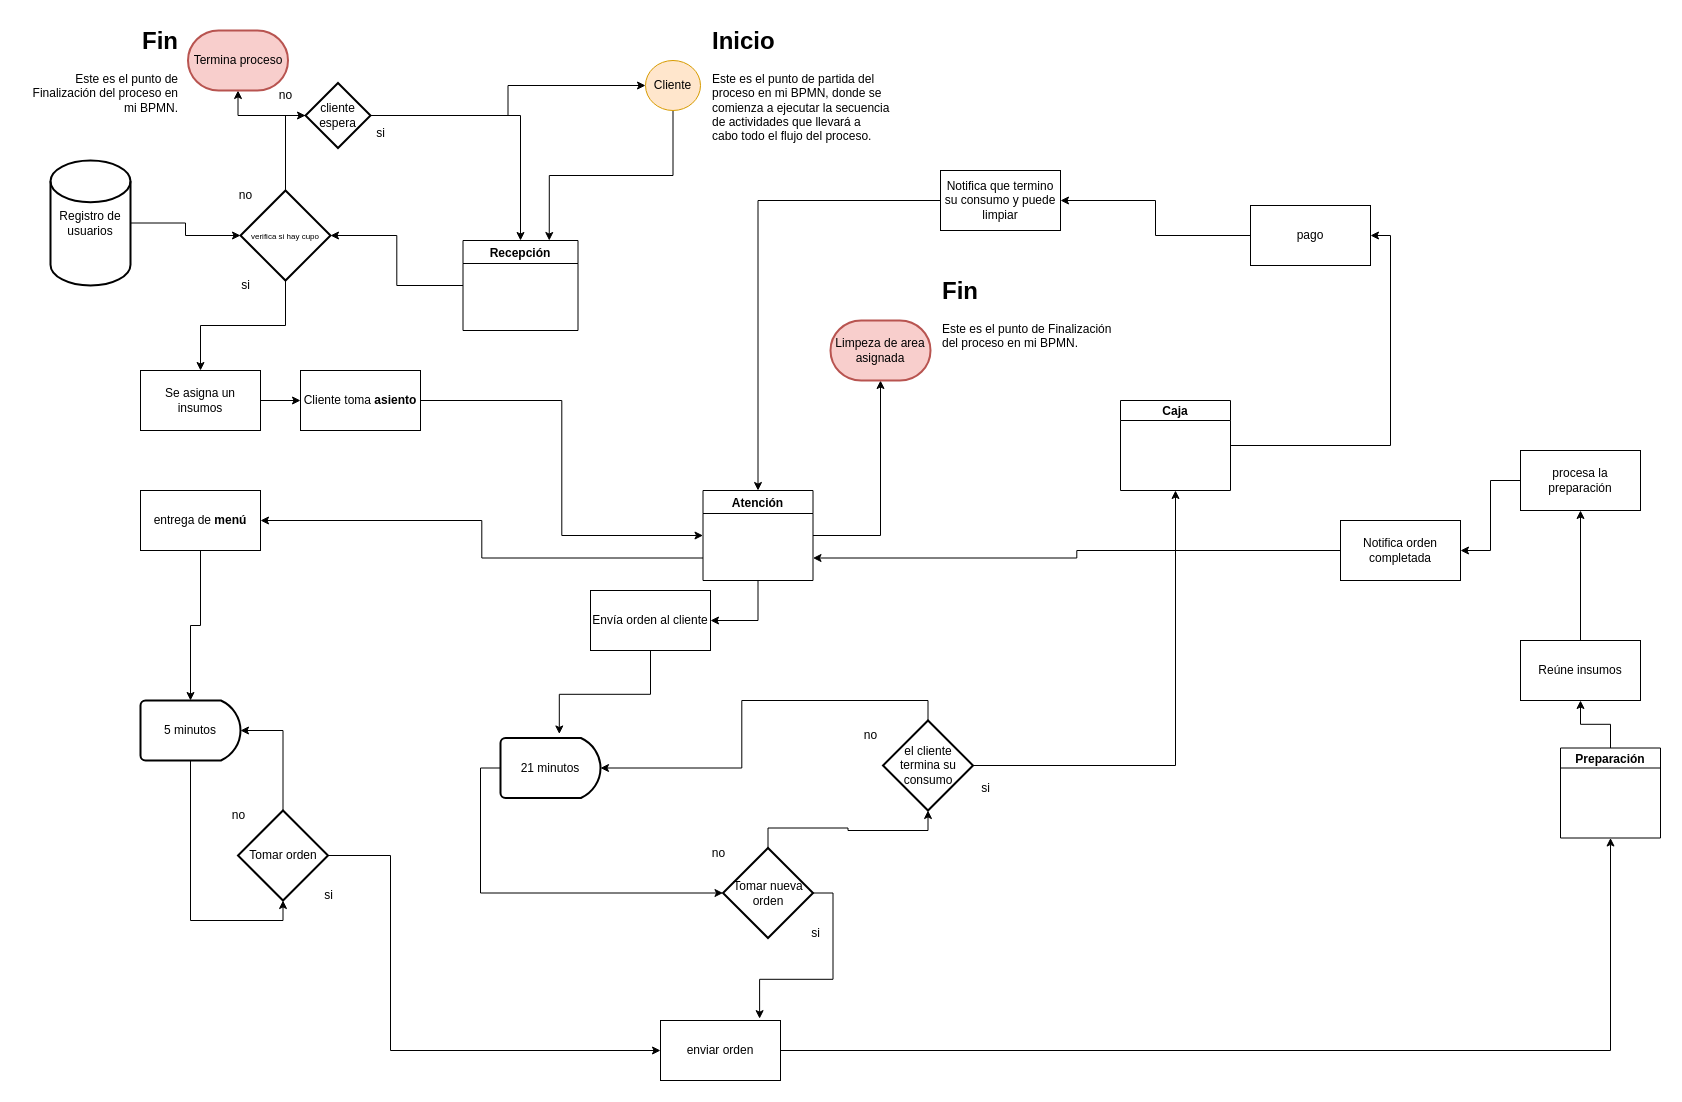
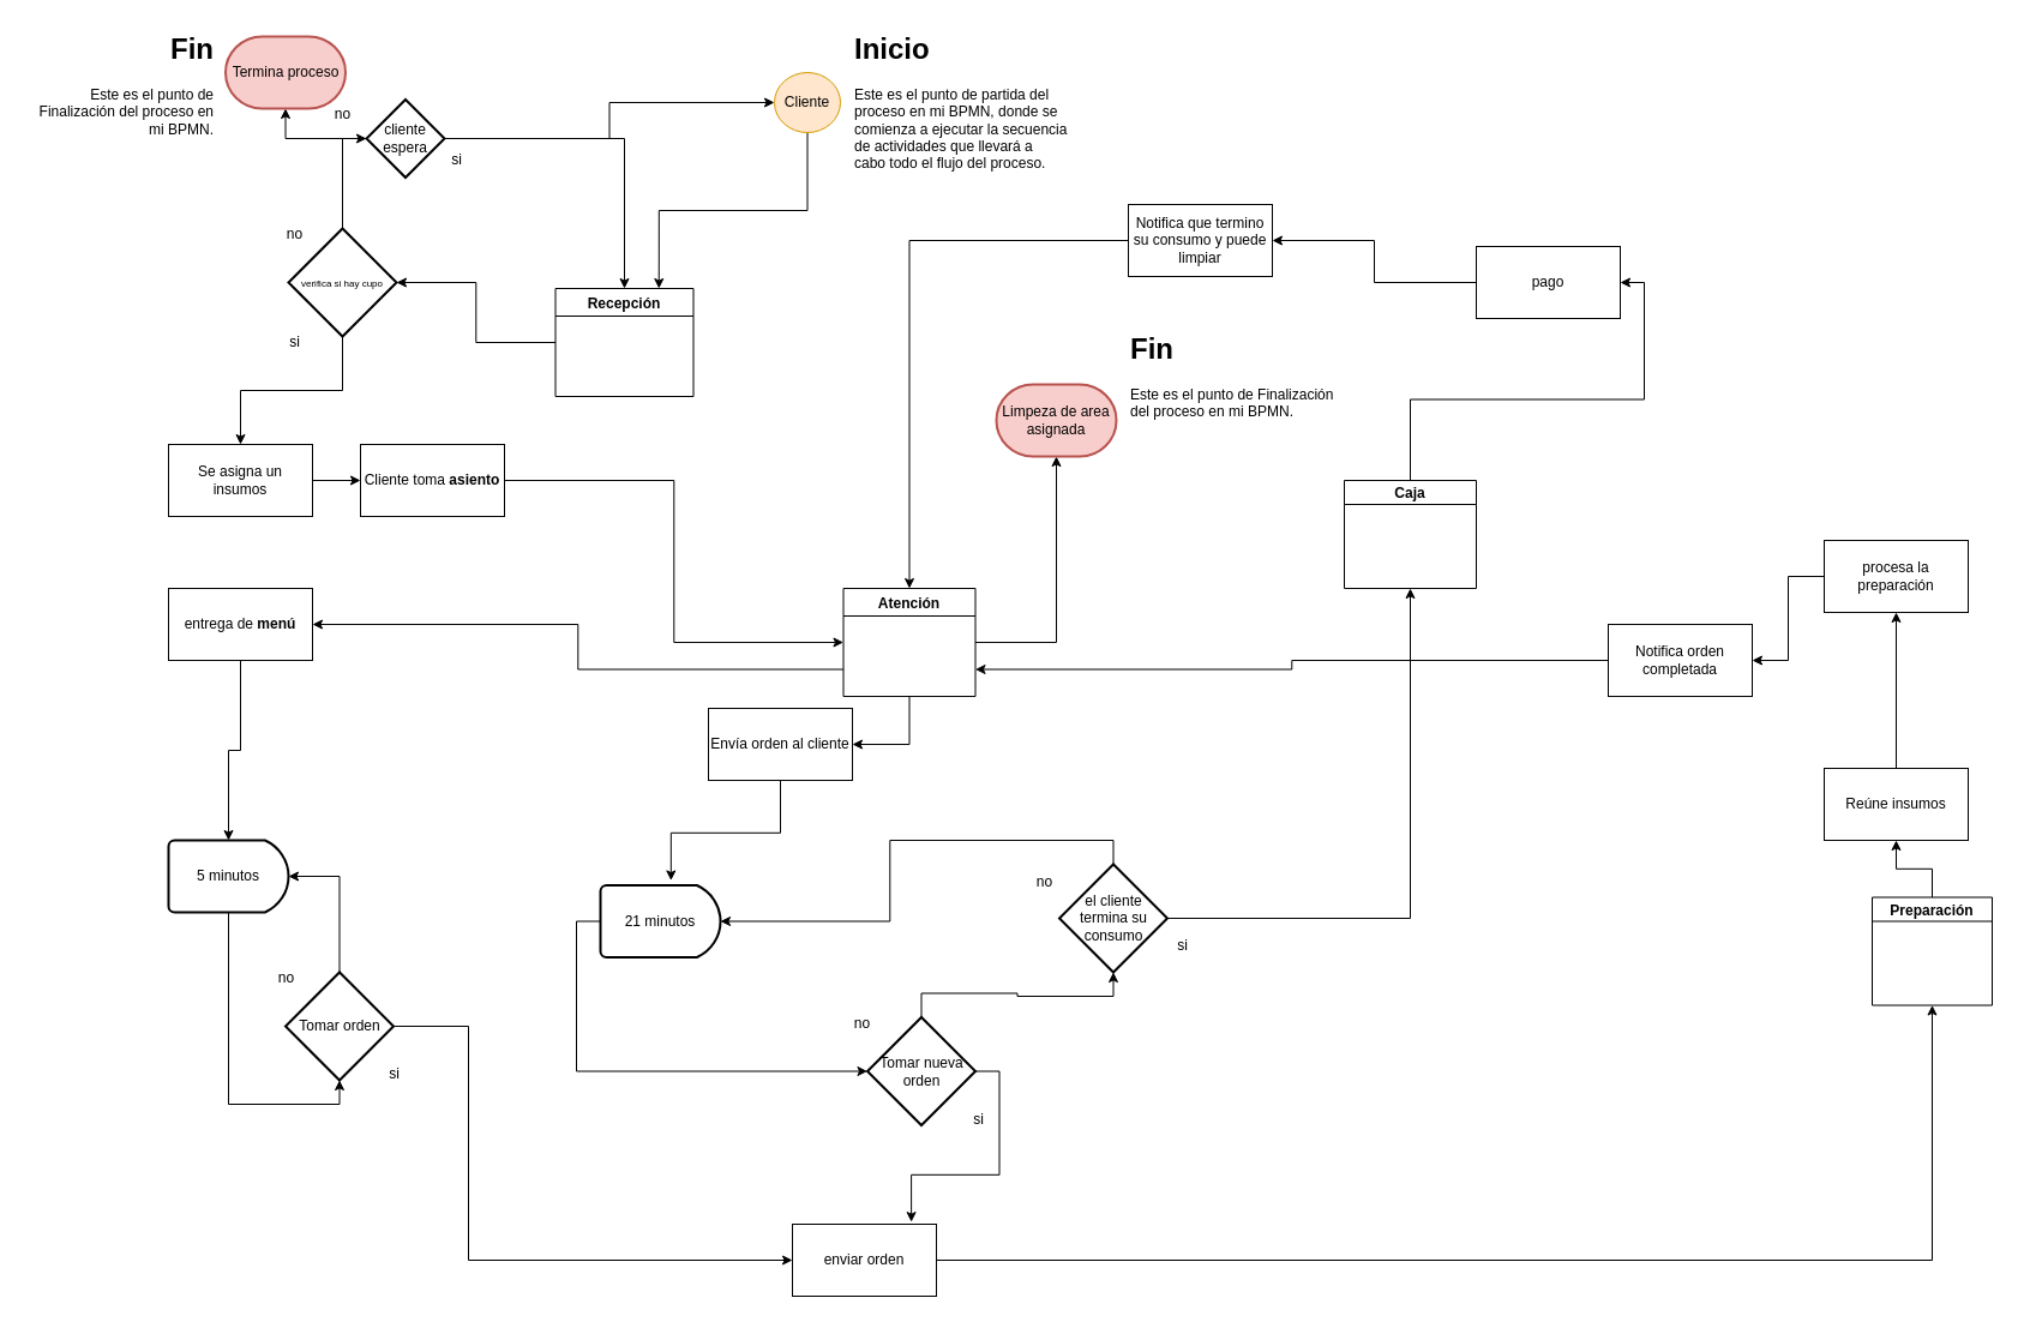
  <mxCell id="0" />
  <mxCell id="1" parent="0" />
  <mxCell id="2" style="edgeStyle=orthogonalEdgeStyle;rounded=0;orthogonalLoop=1;jettySize=auto;html=1;exitX=0.75;exitY=0;exitDx=0;exitDy=0;endArrow=none;endFill=0;startArrow=classic;startFill=1;" parent="1" source="4" target="12" edge="1"><mxGeometry relative="1" as="geometry"><mxPoint x="455" y="300" as="targetPoint" /></mxGeometry></mxCell>
  <mxCell id="3" style="edgeStyle=orthogonalEdgeStyle;rounded=0;orthogonalLoop=1;jettySize=auto;html=1;entryX=0.5;entryY=0;entryDx=0;entryDy=0;entryPerimeter=0;" parent="1" source="4" target="16" edge="1"><mxGeometry relative="1" as="geometry" /></mxCell>
  <mxCell id="4" value="Recepción" style="swimlane;" parent="1" vertex="1"><mxGeometry x="462.5" y="240" width="115" height="90" as="geometry" /></mxCell>
  <mxCell id="5" style="edgeStyle=orthogonalEdgeStyle;rounded=0;orthogonalLoop=1;jettySize=auto;html=1;entryX=1;entryY=0.5;entryDx=0;entryDy=0;" parent="1" source="7" target="43" edge="1"><mxGeometry relative="1" as="geometry" /></mxCell>
  <mxCell id="6" style="edgeStyle=orthogonalEdgeStyle;rounded=0;orthogonalLoop=1;jettySize=auto;html=1;exitX=0;exitY=0.75;exitDx=0;exitDy=0;" parent="1" source="7" target="29" edge="1"><mxGeometry relative="1" as="geometry" /></mxCell>
  <mxCell id="7" value="Atención" style="swimlane;" parent="1" vertex="1"><mxGeometry x="702.5" y="490" width="110" height="90" as="geometry" /></mxCell>
  <mxCell id="8" style="edgeStyle=orthogonalEdgeStyle;rounded=0;orthogonalLoop=1;jettySize=auto;html=1;" parent="1" source="9" target="62" edge="1"><mxGeometry relative="1" as="geometry" /></mxCell>
  <mxCell id="9" value="Preparación" style="swimlane;startSize=20;" parent="1" vertex="1"><mxGeometry x="1560" y="747.5" width="100" height="90" as="geometry" /></mxCell>
  <mxCell id="10" style="edgeStyle=orthogonalEdgeStyle;rounded=0;orthogonalLoop=1;jettySize=auto;html=1;entryX=1;entryY=0.5;entryDx=0;entryDy=0;" parent="1" source="11" target="55" edge="1"><mxGeometry relative="1" as="geometry" /></mxCell>
  <mxCell id="11" value="Caja" style="swimlane;startSize=20;" parent="1" vertex="1"><mxGeometry x="1120" y="400" width="110" height="90" as="geometry" /></mxCell>
  <mxCell id="12" value="Cliente" style="ellipse;whiteSpace=wrap;html=1;align=center;newEdgeStyle={&quot;edgeStyle&quot;:&quot;entityRelationEdgeStyle&quot;,&quot;startArrow&quot;:&quot;none&quot;,&quot;endArrow&quot;:&quot;none&quot;,&quot;segment&quot;:10,&quot;curved&quot;:1,&quot;sourcePerimeterSpacing&quot;:0,&quot;targetPerimeterSpacing&quot;:0};treeFolding=1;treeMoving=1;fillColor=#ffe6cc;strokeColor=#d79b00;" parent="1" vertex="1"><mxGeometry x="645" y="60" width="55" height="50" as="geometry" /></mxCell>
- <mxCell id="13" style="edgeStyle=orthogonalEdgeStyle;rounded=0;orthogonalLoop=1;jettySize=auto;html=1;" parent="1" source="14" target="16" edge="1"><mxGeometry relative="1" as="geometry"><mxPoint x="207.5" y="412.537" as="targetPoint" /></mxGeometry></mxCell>
- <mxCell id="14" value="Registro de usuarios" style="strokeWidth=2;html=1;shape=mxgraph.flowchart.database;whiteSpace=wrap;" parent="1" vertex="1"><mxGeometry x="50" y="160" width="80" height="125" as="geometry" /></mxCell>
  <mxCell id="15" style="edgeStyle=orthogonalEdgeStyle;rounded=0;orthogonalLoop=1;jettySize=auto;html=1;" parent="1" source="16" target="27" edge="1"><mxGeometry relative="1" as="geometry"><mxPoint x="1072.5" y="482.5" as="targetPoint" /></mxGeometry></mxCell>
  <mxCell id="16" value="&lt;font style=&quot;font-size: 8px;&quot;&gt;verifica si hay cupo&lt;br&gt;&lt;/font&gt;" style="strokeWidth=2;html=1;shape=mxgraph.flowchart.decision;whiteSpace=wrap;direction=south;" parent="1" vertex="1"><mxGeometry x="240" y="190" width="90" height="90" as="geometry" /></mxCell>
  <mxCell id="17" style="edgeStyle=orthogonalEdgeStyle;rounded=0;orthogonalLoop=1;jettySize=auto;html=1;exitX=0;exitY=0.5;exitDx=0;exitDy=0;exitPerimeter=0;entryX=0;entryY=0.5;entryDx=0;entryDy=0;entryPerimeter=0;" parent="1" source="16" target="23" edge="1"><mxGeometry relative="1" as="geometry"><mxPoint x="257.5" y="332.5" as="sourcePoint" /><mxPoint x="207.5" y="212.5" as="targetPoint" /></mxGeometry></mxCell>
  <mxCell id="18" value="&lt;div&gt;si&lt;/div&gt;" style="text;html=1;align=center;verticalAlign=middle;resizable=0;points=[];autosize=1;strokeColor=none;fillColor=none;" parent="1" vertex="1"><mxGeometry x="230" y="270" width="30" height="30" as="geometry" /></mxCell>
  <mxCell id="19" value="no" style="text;html=1;align=center;verticalAlign=middle;resizable=0;points=[];autosize=1;strokeColor=none;fillColor=none;" parent="1" vertex="1"><mxGeometry x="225" y="180" width="40" height="30" as="geometry" /></mxCell>
  <mxCell id="20" style="edgeStyle=orthogonalEdgeStyle;rounded=0;orthogonalLoop=1;jettySize=auto;html=1;" parent="1" source="23" target="12" edge="1"><mxGeometry relative="1" as="geometry" /></mxCell>
  <mxCell id="21" style="edgeStyle=orthogonalEdgeStyle;rounded=0;orthogonalLoop=1;jettySize=auto;html=1;" parent="1" source="23" target="4" edge="1"><mxGeometry relative="1" as="geometry"><mxPoint x="362.548" y="237.5" as="targetPoint" /></mxGeometry></mxCell>
  <mxCell id="22" style="edgeStyle=orthogonalEdgeStyle;rounded=0;orthogonalLoop=1;jettySize=auto;html=1;entryX=0.5;entryY=1;entryDx=0;entryDy=0;entryPerimeter=0;" parent="1" source="23" target="65" edge="1"><mxGeometry relative="1" as="geometry"><mxPoint x="200" y="85" as="targetPoint" /></mxGeometry></mxCell>
  <mxCell id="23" value="cliente espera" style="strokeWidth=2;html=1;shape=mxgraph.flowchart.decision;whiteSpace=wrap;" parent="1" vertex="1"><mxGeometry x="305" y="82.5" width="65" height="65" as="geometry" /></mxCell>
  <mxCell id="24" value="&lt;div&gt;si&lt;/div&gt;" style="text;html=1;align=center;verticalAlign=middle;resizable=0;points=[];autosize=1;strokeColor=none;fillColor=none;" parent="1" vertex="1"><mxGeometry x="365" y="117.5" width="30" height="30" as="geometry" /></mxCell>
  <mxCell id="25" value="no" style="text;html=1;align=center;verticalAlign=middle;resizable=0;points=[];autosize=1;strokeColor=none;fillColor=none;" parent="1" vertex="1"><mxGeometry x="265" y="80" width="40" height="30" as="geometry" /></mxCell>
  <mxCell id="26" style="edgeStyle=orthogonalEdgeStyle;rounded=0;orthogonalLoop=1;jettySize=auto;html=1;entryX=0;entryY=0.5;entryDx=0;entryDy=0;" parent="1" source="27" target="59" edge="1"><mxGeometry relative="1" as="geometry" /></mxCell>
  <mxCell id="27" value="Se asigna un insumos" style="whiteSpace=wrap;html=1;" parent="1" vertex="1"><mxGeometry x="140" y="370" width="120" height="60" as="geometry" /></mxCell>
  <mxCell id="28" style="edgeStyle=orthogonalEdgeStyle;rounded=0;orthogonalLoop=1;jettySize=auto;html=1;" parent="1" source="29" target="30" edge="1"><mxGeometry relative="1" as="geometry" /></mxCell>
  <mxCell id="29" value="entrega de &lt;strong&gt;menú&lt;/strong&gt;" style="whiteSpace=wrap;html=1;" parent="1" vertex="1"><mxGeometry x="140" y="490" width="120" height="60" as="geometry" /></mxCell>
  <mxCell id="30" value="5 minutos" style="strokeWidth=2;html=1;shape=mxgraph.flowchart.delay;whiteSpace=wrap;" parent="1" vertex="1"><mxGeometry x="140" y="700" width="100" height="60" as="geometry" /></mxCell>
  <mxCell id="31" style="edgeStyle=orthogonalEdgeStyle;rounded=0;orthogonalLoop=1;jettySize=auto;html=1;entryX=0;entryY=0.5;entryDx=0;entryDy=0;" parent="1" source="32" target="37" edge="1"><mxGeometry relative="1" as="geometry"><Array as="points"><mxPoint x="390" y="855" /><mxPoint x="390" y="1050" /></Array></mxGeometry></mxCell>
  <mxCell id="32" value="Tomar orden" style="strokeWidth=2;html=1;shape=mxgraph.flowchart.decision;whiteSpace=wrap;direction=south;" parent="1" vertex="1"><mxGeometry x="237.5" y="810" width="90" height="90" as="geometry" /></mxCell>
  <mxCell id="33" value="no" style="text;html=1;align=center;verticalAlign=middle;resizable=0;points=[];autosize=1;strokeColor=none;fillColor=none;" parent="1" vertex="1"><mxGeometry x="217.5" y="800" width="40" height="30" as="geometry" /></mxCell>
  <mxCell id="34" value="&lt;div&gt;si&lt;/div&gt;" style="text;html=1;align=center;verticalAlign=middle;resizable=0;points=[];autosize=1;strokeColor=none;fillColor=none;" parent="1" vertex="1"><mxGeometry x="312.5" y="880" width="30" height="30" as="geometry" /></mxCell>
  <mxCell id="35" style="edgeStyle=orthogonalEdgeStyle;rounded=0;orthogonalLoop=1;jettySize=auto;html=1;entryX=1;entryY=0.5;entryDx=0;entryDy=0;entryPerimeter=0;" parent="1" source="32" target="30" edge="1"><mxGeometry relative="1" as="geometry" /></mxCell>
  <mxCell id="36" style="edgeStyle=orthogonalEdgeStyle;rounded=0;orthogonalLoop=1;jettySize=auto;html=1;entryX=0.5;entryY=1;entryDx=0;entryDy=0;" parent="1" source="37" target="9" edge="1"><mxGeometry relative="1" as="geometry" /></mxCell>
  <mxCell id="37" value="enviar orden" style="whiteSpace=wrap;html=1;" parent="1" vertex="1"><mxGeometry x="660" y="1020" width="120" height="60" as="geometry" /></mxCell>
  <mxCell id="38" style="edgeStyle=orthogonalEdgeStyle;rounded=0;orthogonalLoop=1;jettySize=auto;html=1;" parent="1" source="62" target="40" edge="1"><mxGeometry relative="1" as="geometry" /></mxCell>
  <mxCell id="39" style="edgeStyle=orthogonalEdgeStyle;rounded=0;orthogonalLoop=1;jettySize=auto;html=1;entryX=1;entryY=0.5;entryDx=0;entryDy=0;" parent="1" source="40" target="42" edge="1"><mxGeometry relative="1" as="geometry" /></mxCell>
  <mxCell id="40" value="procesa la preparación" style="whiteSpace=wrap;html=1;" parent="1" vertex="1"><mxGeometry x="1520" y="450" width="120" height="60" as="geometry" /></mxCell>
  <mxCell id="41" style="edgeStyle=orthogonalEdgeStyle;rounded=0;orthogonalLoop=1;jettySize=auto;html=1;entryX=1;entryY=0.75;entryDx=0;entryDy=0;" parent="1" source="42" target="7" edge="1"><mxGeometry relative="1" as="geometry" /></mxCell>
  <mxCell id="42" value="Notifica orden completada" style="whiteSpace=wrap;html=1;" parent="1" vertex="1"><mxGeometry x="1340" y="520" width="120" height="60" as="geometry" /></mxCell>
  <mxCell id="43" value="&lt;div&gt;Envía orden al cliente&lt;/div&gt;" style="whiteSpace=wrap;html=1;" parent="1" vertex="1"><mxGeometry x="590" y="590" width="120" height="60" as="geometry" /></mxCell>
  <mxCell id="44" value="21 minutos" style="strokeWidth=2;html=1;shape=mxgraph.flowchart.delay;whiteSpace=wrap;" parent="1" vertex="1"><mxGeometry x="500" y="737.5" width="100" height="60" as="geometry" /></mxCell>
  <mxCell id="45" style="edgeStyle=orthogonalEdgeStyle;rounded=0;orthogonalLoop=1;jettySize=auto;html=1;entryX=0.588;entryY=-0.067;entryDx=0;entryDy=0;entryPerimeter=0;" parent="1" source="43" target="44" edge="1"><mxGeometry relative="1" as="geometry" /></mxCell>
  <mxCell id="46" style="edgeStyle=orthogonalEdgeStyle;rounded=0;orthogonalLoop=1;jettySize=auto;html=1;exitX=0;exitY=0.5;exitDx=0;exitDy=0;exitPerimeter=0;" parent="1" source="47" target="51" edge="1"><mxGeometry relative="1" as="geometry" /></mxCell>
  <mxCell id="47" value="Tomar nueva orden" style="strokeWidth=2;html=1;shape=mxgraph.flowchart.decision;whiteSpace=wrap;direction=south;" parent="1" vertex="1"><mxGeometry x="722.5" y="847.5" width="90" height="90" as="geometry" /></mxCell>
  <mxCell id="48" value="&lt;div&gt;si&lt;/div&gt;" style="text;html=1;align=center;verticalAlign=middle;resizable=0;points=[];autosize=1;strokeColor=none;fillColor=none;" parent="1" vertex="1"><mxGeometry x="800" y="917.5" width="30" height="30" as="geometry" /></mxCell>
  <mxCell id="49" value="no" style="text;html=1;align=center;verticalAlign=middle;resizable=0;points=[];autosize=1;strokeColor=none;fillColor=none;" parent="1" vertex="1"><mxGeometry x="697.5" y="837.5" width="40" height="30" as="geometry" /></mxCell>
  <mxCell id="50" style="edgeStyle=orthogonalEdgeStyle;rounded=0;orthogonalLoop=1;jettySize=auto;html=1;entryX=0.5;entryY=1;entryDx=0;entryDy=0;" parent="1" source="51" target="11" edge="1"><mxGeometry relative="1" as="geometry" /></mxCell>
  <mxCell id="51" value="el cliente termina su consumo" style="strokeWidth=2;html=1;shape=mxgraph.flowchart.decision;whiteSpace=wrap;direction=south;" parent="1" vertex="1"><mxGeometry x="882.5" y="720" width="90" height="90" as="geometry" /></mxCell>
  <mxCell id="52" value="&lt;div&gt;si&lt;/div&gt;" style="text;html=1;align=center;verticalAlign=middle;resizable=0;points=[];autosize=1;strokeColor=none;fillColor=none;" parent="1" vertex="1"><mxGeometry x="970" y="772.5" width="30" height="30" as="geometry" /></mxCell>
  <mxCell id="53" value="no" style="text;html=1;align=center;verticalAlign=middle;resizable=0;points=[];autosize=1;strokeColor=none;fillColor=none;" parent="1" vertex="1"><mxGeometry x="850" y="720" width="40" height="30" as="geometry" /></mxCell>
  <mxCell id="54" style="edgeStyle=orthogonalEdgeStyle;rounded=0;orthogonalLoop=1;jettySize=auto;html=1;entryX=1;entryY=0.5;entryDx=0;entryDy=0;" parent="1" source="55" target="57" edge="1"><mxGeometry relative="1" as="geometry" /></mxCell>
- <mxCell id="55" value="pago" style="whiteSpace=wrap;html=1;" parent="1" vertex="1"><mxGeometry x="1250" y="205" width="120" height="60" as="geometry" /></mxCell>
+ <mxCell id="55" value="pago" style="whiteSpace=wrap;html=1;" parent="1" vertex="1"><mxGeometry x="1230" y="205" width="120" height="60" as="geometry" /></mxCell>
  <mxCell id="56" style="edgeStyle=orthogonalEdgeStyle;rounded=0;orthogonalLoop=1;jettySize=auto;html=1;entryX=0.5;entryY=0;entryDx=0;entryDy=0;" parent="1" source="57" target="7" edge="1"><mxGeometry relative="1" as="geometry" /></mxCell>
  <mxCell id="57" value="Notifica que termino su consumo y puede limpiar " style="whiteSpace=wrap;html=1;" parent="1" vertex="1"><mxGeometry x="940" y="170" width="120" height="60" as="geometry" /></mxCell>
  <mxCell id="58" style="edgeStyle=orthogonalEdgeStyle;rounded=0;orthogonalLoop=1;jettySize=auto;html=1;entryX=0;entryY=0.5;entryDx=0;entryDy=0;" parent="1" source="59" target="7" edge="1"><mxGeometry relative="1" as="geometry" /></mxCell>
  <mxCell id="59" value="Cliente toma &lt;strong&gt;asiento&lt;/strong&gt;" style="whiteSpace=wrap;html=1;" parent="1" vertex="1"><mxGeometry x="300" y="370" width="120" height="60" as="geometry" /></mxCell>
  <mxCell id="60" style="edgeStyle=orthogonalEdgeStyle;rounded=0;orthogonalLoop=1;jettySize=auto;html=1;entryX=0.5;entryY=1;entryDx=0;entryDy=0;entryPerimeter=0;" parent="1" source="7" target="64" edge="1"><mxGeometry relative="1" as="geometry"><mxPoint x="824.4" y="443.18" as="targetPoint" /></mxGeometry></mxCell>
  <mxCell id="61" style="edgeStyle=orthogonalEdgeStyle;rounded=0;orthogonalLoop=1;jettySize=auto;html=1;entryX=1;entryY=0.5;entryDx=0;entryDy=0;entryPerimeter=0;" parent="1" source="30" target="32" edge="1"><mxGeometry relative="1" as="geometry" /></mxCell>
  <mxCell id="62" value="Reúne insumos" style="whiteSpace=wrap;html=1;" parent="1" vertex="1"><mxGeometry x="1520" y="640" width="120" height="60" as="geometry" /></mxCell>
  <mxCell id="63" style="edgeStyle=orthogonalEdgeStyle;rounded=0;orthogonalLoop=1;jettySize=auto;html=1;entryX=0.826;entryY=-0.031;entryDx=0;entryDy=0;entryPerimeter=0;exitX=0.5;exitY=0;exitDx=0;exitDy=0;exitPerimeter=0;" parent="1" source="47" target="37" edge="1"><mxGeometry relative="1" as="geometry" /></mxCell>
  <mxCell id="64" value="Limpeza de area asignada" style="strokeWidth=2;html=1;shape=mxgraph.flowchart.terminator;whiteSpace=wrap;fillColor=#f8cecc;strokeColor=#b85450;" parent="1" vertex="1"><mxGeometry x="830" y="320" width="100" height="60" as="geometry" /></mxCell>
  <mxCell id="65" value="Termina proceso" style="strokeWidth=2;html=1;shape=mxgraph.flowchart.terminator;whiteSpace=wrap;fillColor=#f8cecc;strokeColor=#b85450;" parent="1" vertex="1"><mxGeometry x="187.5" y="30" width="100" height="60" as="geometry" /></mxCell>
  <mxCell id="66" style="edgeStyle=orthogonalEdgeStyle;rounded=0;orthogonalLoop=1;jettySize=auto;html=1;entryX=0.5;entryY=1;entryDx=0;entryDy=0;entryPerimeter=0;exitX=0;exitY=0.5;exitDx=0;exitDy=0;exitPerimeter=0;" parent="1" source="44" target="47" edge="1"><mxGeometry relative="1" as="geometry" /></mxCell>
  <mxCell id="67" style="edgeStyle=orthogonalEdgeStyle;rounded=0;orthogonalLoop=1;jettySize=auto;html=1;entryX=1;entryY=0.5;entryDx=0;entryDy=0;entryPerimeter=0;exitX=0;exitY=0.5;exitDx=0;exitDy=0;exitPerimeter=0;" parent="1" source="51" target="44" edge="1"><mxGeometry relative="1" as="geometry" /></mxCell>
  <mxCell id="68" value="&lt;h1 style=&quot;margin-top: 0px;&quot;&gt;&lt;strong&gt;Inicio&lt;/strong&gt;&lt;/h1&gt;&lt;p&gt;Este es el punto de partida del proceso en mi BPMN, donde se comienza a ejecutar la secuencia de actividades que llevará a cabo todo el flujo del proceso.&lt;/p&gt;&lt;p&gt;&lt;/p&gt;" style="text;html=1;whiteSpace=wrap;overflow=hidden;rounded=0;" vertex="1" parent="1"><mxGeometry x="710" y="20" width="180" height="120" as="geometry" /></mxCell>
  <mxCell id="69" value="&lt;h1 style=&quot;margin-top: 0px;&quot;&gt;&lt;strong&gt;Fin&lt;br&gt;&lt;/strong&gt;&lt;/h1&gt;&lt;p&gt;Este es el punto de Finalización del proceso en mi BPMN.&lt;br&gt;&lt;/p&gt;&lt;p&gt;&lt;/p&gt;" style="text;html=1;whiteSpace=wrap;overflow=hidden;rounded=0;" vertex="1" parent="1"><mxGeometry x="940" y="270" width="180" height="120" as="geometry" /></mxCell>
  <mxCell id="70" value="&lt;h1 style=&quot;margin-top: 0px;&quot;&gt;&lt;strong&gt;Fin&lt;br&gt;&lt;/strong&gt;&lt;/h1&gt;&lt;p&gt;Este es el punto de Finalización del proceso en mi BPMN.&lt;br&gt;&lt;/p&gt;&lt;p&gt;&lt;/p&gt;" style="text;html=1;whiteSpace=wrap;overflow=hidden;rounded=0;align=right;" vertex="1" parent="1"><mxGeometry x="20" y="20" width="160" height="120" as="geometry" /></mxCell>
